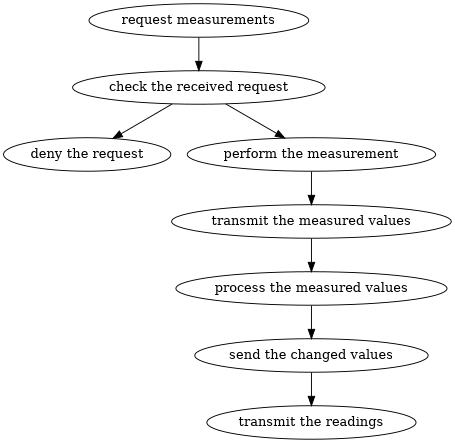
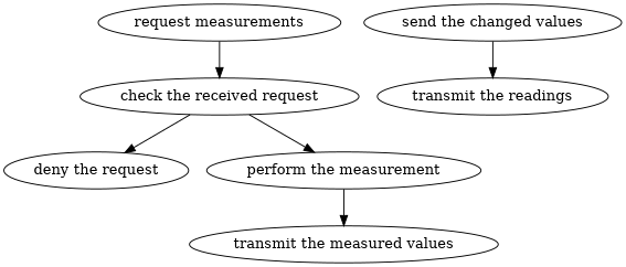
  strict digraph {
    edge [attrs="{'type': 'flow', 'label': 'flow'}"]
    "request measurements" [attrs="{'type': 'Activity', 'label': 'request measurements'}"]
    "check the received request" [attrs="{'type': 'Activity', 'label': 'check the received request'}"]
    "deny the request" [attrs="{'type': 'Activity', 'label': 'deny the request'}"]
    "perform the measurement" [attrs="{'type': 'Activity', 'label': 'perform the measurement'}"]
    "transmit the measured values" [attrs="{'type': 'Activity', 'label': 'transmit the measured values'}"]
-   "process the measured values" [attrs="{'type': 'Activity', 'label': 'process the measured values'}"]
    "transmit the readings" [attrs="{'type': 'Activity', 'label': 'transmit the readings'}"]
    "send the changed values" [attrs="{'type': 'Activity', 'label': 'send the changed values'}"]
    "request measurements" -> "check the received request"
    "check the received request" -> "deny the request"
    "check the received request" -> "perform the measurement"
    "perform the measurement" -> "transmit the measured values"
-   "transmit the measured values" -> "process the measured values"
-   "process the measured values" -> "send the changed values"
    "send the changed values" -> "transmit the readings"
  }
